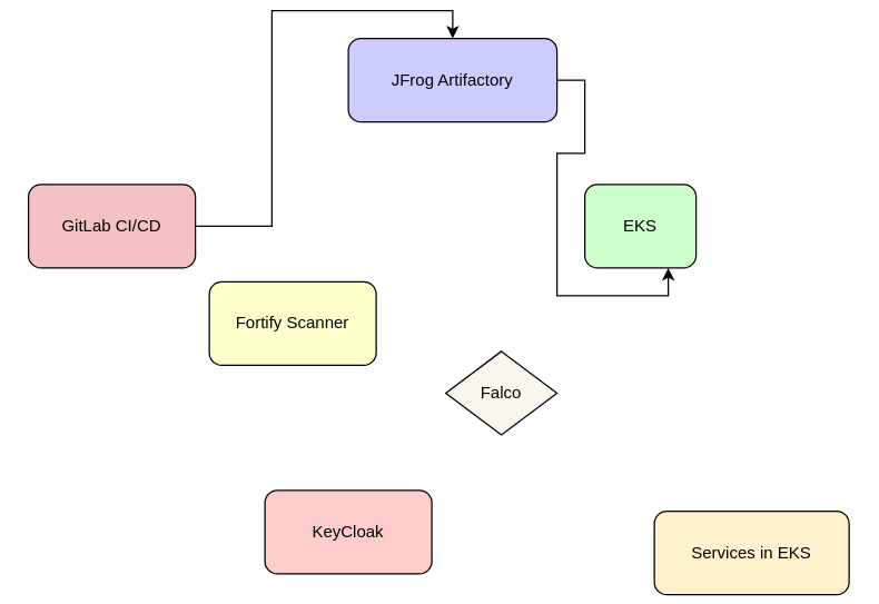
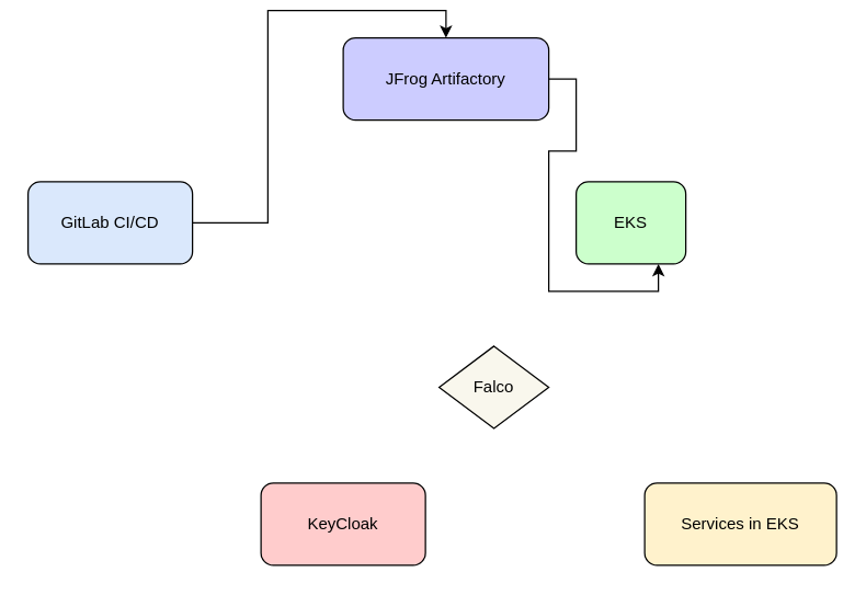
  <mxCell id="0" />
  <mxCell id="1" parent="0" />
- <mxCell id="2" value="GitLab CI/CD" style="rounded=1;whiteSpace=wrap;html=1;fillColor=#f4c2c2;" vertex="1" parent="1"><mxGeometry x="20" y="125" width="120" height="60" as="geometry" /></mxCell>
+ <mxCell id="2" value="GitLab CI/CD" style="rounded=1;whiteSpace=wrap;html=1;fillColor=#dae8fc;" vertex="1" parent="1"><mxGeometry x="20" y="125" width="120" height="60" as="geometry" /></mxCell>
  <mxCell id="3" value="JFrog Artifactory" style="rounded=1;whiteSpace=wrap;html=1;fillColor=#ccccff;" vertex="1" parent="1"><mxGeometry x="250" y="20" width="150" height="60" as="geometry" /></mxCell>
  <mxCell id="4" value="EKS" style="rounded=1;whiteSpace=wrap;html=1;fillColor=#ccffcc;" vertex="1" parent="1"><mxGeometry x="420" y="125" width="80" height="60" as="geometry" /></mxCell>
- <mxCell id="5" value="Fortify Scanner" style="rounded=1;whiteSpace=wrap;html=1;fillColor=#ffffcc;" vertex="1" parent="1"><mxGeometry x="150" y="195" width="120" height="60" as="geometry" /></mxCell>
  <mxCell id="6" value="Falco" style="rhombus;whiteSpace=wrap;html=1;fillColor=#f9f7ed;" vertex="1" parent="1"><mxGeometry x="320" y="245" width="80" height="60" as="geometry" /></mxCell>
  <mxCell id="7" value="KeyCloak" style="rounded=1;whiteSpace=wrap;html=1;fillColor=#ffcccc;" vertex="1" parent="1"><mxGeometry x="190" y="345" width="120" height="60" as="geometry" /></mxCell>
- <mxCell id="8" value="Services in EKS" style="rounded=1;whiteSpace=wrap;html=1;fillColor=#fff2cc;" vertex="1" parent="1"><mxGeometry x="470" y="360" width="140" height="60" as="geometry" /></mxCell>
+ <mxCell id="8" value="Services in EKS" style="rounded=1;whiteSpace=wrap;html=1;fillColor=#fff2cc;" vertex="1" parent="1"><mxGeometry x="470" y="345" width="140" height="60" as="geometry" /></mxCell>
  <mxCell id="9" value="" style="edgeStyle=orthogonalEdgeStyle;rounded=0;orthogonalLoop=1;jettySize=auto;html=1;entryX=0.5;entryY=0;entryDx=0;entryDy=0;" edge="1" parent="1" source="2" target="3"><mxGeometry relative="1" as="geometry" /></mxCell>
  <mxCell id="10" value="" style="edgeStyle=orthogonalEdgeStyle;rounded=0;orthogonalLoop=1;jettySize=auto;html=1;entryX=0.75;entryY=1;entryDx=0;entryDy=0;" edge="1" parent="1" source="3" target="4"><mxGeometry relative="1" as="geometry" /></mxCell>
